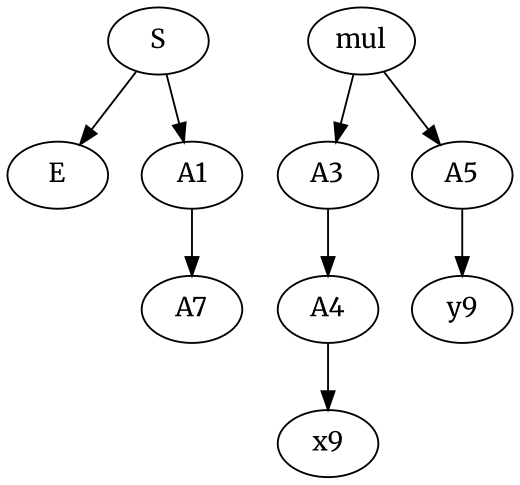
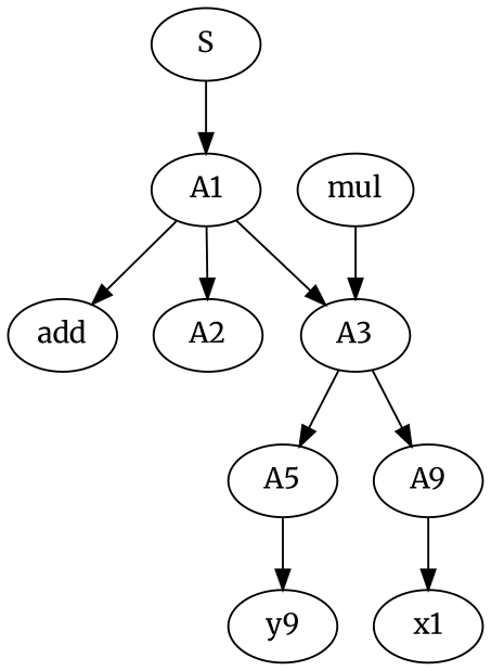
  digraph {
    fontname=Merriweather
    ordering=in
    node [fontname=Merriweather texlbl="$\langle A \rangle$"]
    edge [fontname=Merriweather]
    S [texlbl="$\langle S \rangle$"]
-   E [texlbl="$\langle E \rangle$"]
    A1
    A3
-   A2 [label=A7]
+   add [texlbl="$+$"]
+   A2
    A5
-   A4
+   A4 [label=A9]
    n9 [label=y9 texlbl="$y$"]
    mul [texlbl="$\cdot$"]
-   x1 [texlbl="$x$" label=x9]
-   S -> E
+   x1 [texlbl="$x$"]
    S -> A1
+   A1 -> A3
+   A1 -> add
    A1 -> A2
-   mul -> A5
+   A3 -> A5
    A3 -> A4
    A5 -> n9
    A4 -> x1
    mul -> A3
  }
